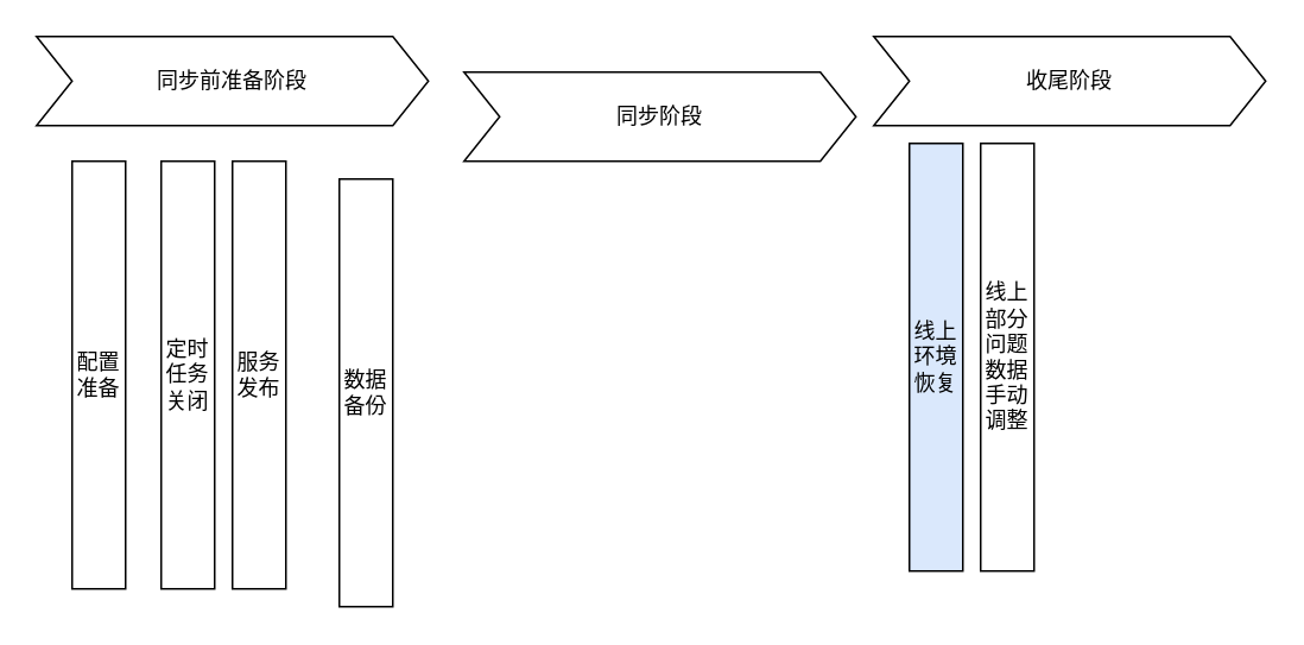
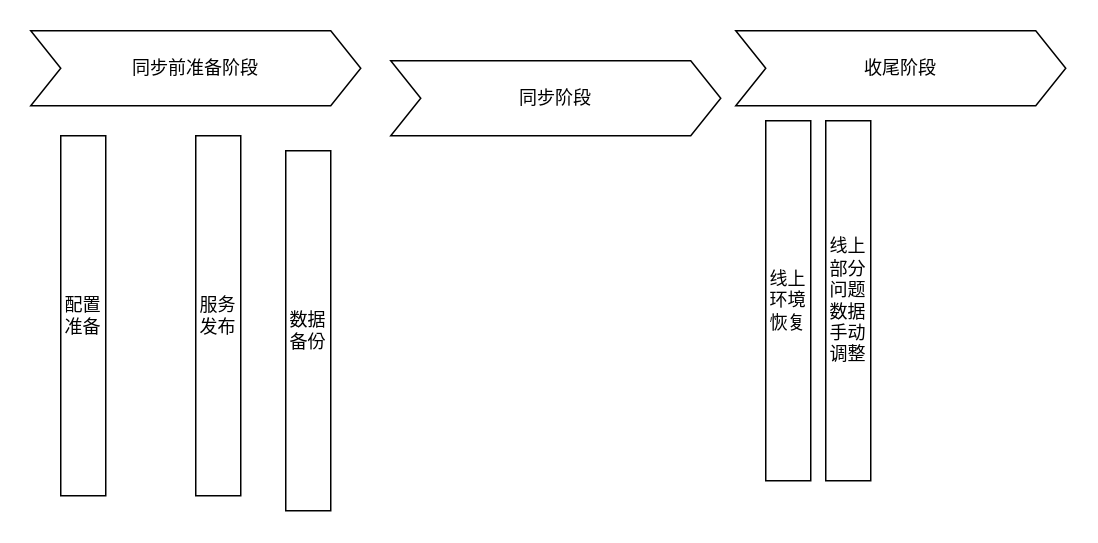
  <mxCell id="0" />
  <mxCell id="1" parent="0" />
  <mxCell id="2" value="同步前准备阶段" style="shape=step;perimeter=stepPerimeter;whiteSpace=wrap;html=1;fixedSize=1;" vertex="1" parent="1"><mxGeometry x="20" y="20" width="220" height="50" as="geometry" /></mxCell>
  <mxCell id="3" value="配置准备" style="rounded=0;whiteSpace=wrap;html=1;" vertex="1" parent="1"><mxGeometry x="40" y="90" width="30" height="240" as="geometry" /></mxCell>
- <mxCell id="4" value="定时任务关闭" style="rounded=0;whiteSpace=wrap;html=1;" vertex="1" parent="1"><mxGeometry x="90" y="90" width="30" height="240" as="geometry" /></mxCell>
  <mxCell id="5" value="服务发布" style="rounded=0;whiteSpace=wrap;html=1;" vertex="1" parent="1"><mxGeometry x="130" y="90" width="30" height="240" as="geometry" /></mxCell>
- <mxCell id="6" value="线上环境恢复" style="rounded=0;whiteSpace=wrap;html=1;fillColor=#dae8fc;" vertex="1" parent="1"><mxGeometry x="510" y="80" width="30" height="240" as="geometry" /></mxCell>
+ <mxCell id="6" value="线上环境恢复" style="rounded=0;whiteSpace=wrap;html=1;" vertex="1" parent="1"><mxGeometry x="510" y="80" width="30" height="240" as="geometry" /></mxCell>
  <mxCell id="7" value="同步阶段" style="shape=step;perimeter=stepPerimeter;whiteSpace=wrap;html=1;fixedSize=1;" vertex="1" parent="1"><mxGeometry x="260" y="40" width="220" height="50" as="geometry" /></mxCell>
  <mxCell id="8" value="收尾阶段" style="shape=step;perimeter=stepPerimeter;whiteSpace=wrap;html=1;fixedSize=1;" vertex="1" parent="1"><mxGeometry x="490" y="20" width="220" height="50" as="geometry" /></mxCell>
  <mxCell id="9" value="数据备份" style="rounded=0;whiteSpace=wrap;html=1;" vertex="1" parent="1"><mxGeometry x="190" y="100" width="30" height="240" as="geometry" /></mxCell>
  <mxCell id="10" value="线上部分问题数据手动调整" style="rounded=0;whiteSpace=wrap;html=1;" vertex="1" parent="1"><mxGeometry x="550" y="80" width="30" height="240" as="geometry" /></mxCell>
